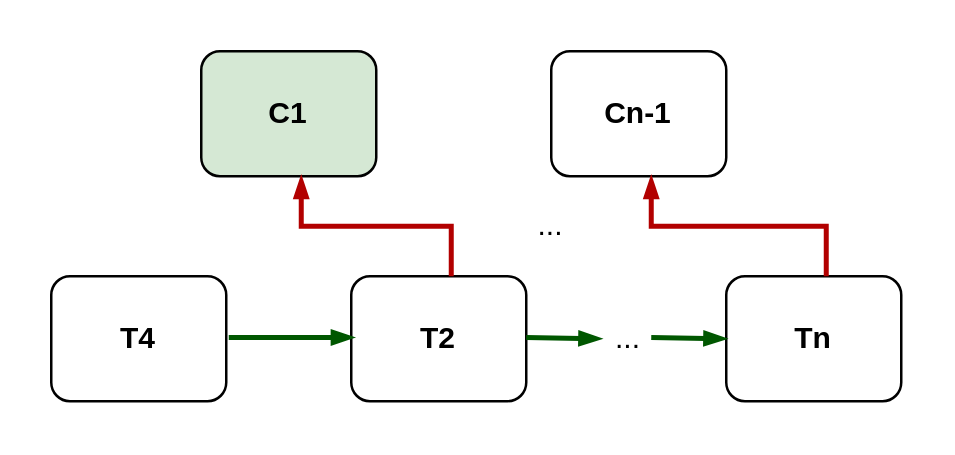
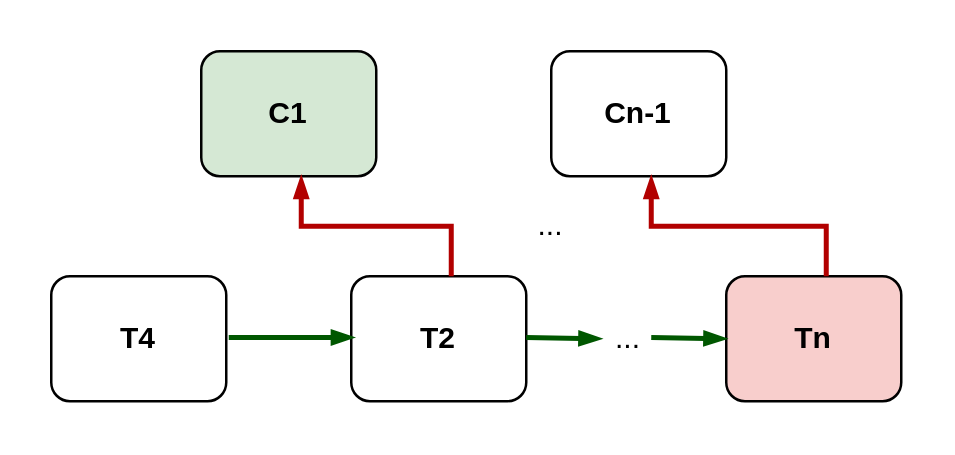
  <mxCell id="0" />
  <mxCell id="1" parent="0" />
  <mxCell id="2" value="&lt;b&gt;T4&lt;/b&gt;" style="rounded=1;whiteSpace=wrap;html=1;" vertex="1" parent="1"><mxGeometry x="20" y="110" width="70" height="50" as="geometry" /></mxCell>
  <mxCell id="3" value="&lt;b&gt;T2&lt;/b&gt;" style="rounded=1;whiteSpace=wrap;html=1;" vertex="1" parent="1"><mxGeometry x="140" y="110" width="70" height="50" as="geometry" /></mxCell>
- <mxCell id="4" value="&lt;b&gt;Tn&lt;/b&gt;" style="rounded=1;whiteSpace=wrap;html=1;" vertex="1" parent="1"><mxGeometry x="290" y="110" width="70" height="50" as="geometry" /></mxCell>
+ <mxCell id="4" value="&lt;b&gt;Tn&lt;/b&gt;" style="rounded=1;whiteSpace=wrap;html=1;fillColor=#f8cecc;" vertex="1" parent="1"><mxGeometry x="290" y="110" width="70" height="50" as="geometry" /></mxCell>
  <mxCell id="5" value="" style="endArrow=blockThin;html=1;fillColor=#008a00;strokeColor=#005700;strokeWidth=2;endSize=4;startSize=4;endFill=1;" edge="1" parent="1"><mxGeometry width="50" height="50" relative="1" as="geometry"><mxPoint x="91" y="134.5" as="sourcePoint" /><mxPoint x="141" y="134.5" as="targetPoint" /></mxGeometry></mxCell>
  <mxCell id="6" value="" style="endArrow=blockThin;html=1;strokeWidth=2;fillColor=#008a00;strokeColor=#005700;endSize=4;startSize=4;endFill=1;" edge="1" parent="1"><mxGeometry width="50" height="50" relative="1" as="geometry"><mxPoint x="210" y="134.5" as="sourcePoint" /><mxPoint x="240" y="135" as="targetPoint" /></mxGeometry></mxCell>
  <mxCell id="7" value="..." style="text;html=1;strokeColor=none;fillColor=none;align=center;verticalAlign=middle;whiteSpace=wrap;rounded=0;" vertex="1" parent="1"><mxGeometry x="241" y="125" width="20" height="20" as="geometry" /></mxCell>
  <mxCell id="8" value="" style="endArrow=blockThin;html=1;strokeWidth=2;fillColor=#008a00;strokeColor=#005700;endSize=4;startSize=4;endFill=1;" edge="1" parent="1"><mxGeometry width="50" height="50" relative="1" as="geometry"><mxPoint x="260" y="134.5" as="sourcePoint" /><mxPoint x="290" y="135" as="targetPoint" /></mxGeometry></mxCell>
  <mxCell id="9" value="&lt;b&gt;C1&lt;/b&gt;" style="rounded=1;whiteSpace=wrap;html=1;fillColor=#d5e8d4;" vertex="1" parent="1"><mxGeometry x="80" y="20" width="70" height="50" as="geometry" /></mxCell>
  <mxCell id="10" value="&lt;b&gt;Cn-1&lt;/b&gt;" style="rounded=1;whiteSpace=wrap;html=1;" vertex="1" parent="1"><mxGeometry x="220" y="20" width="70" height="50" as="geometry" /></mxCell>
  <mxCell id="11" value="" style="endArrow=blockThin;html=1;startSize=4;endSize=4;strokeWidth=2;fillColor=#e51400;strokeColor=#B20000;endFill=1;rounded=0;" edge="1" parent="1"><mxGeometry width="50" height="50" relative="1" as="geometry"><mxPoint x="180" y="110" as="sourcePoint" /><mxPoint x="120" y="70" as="targetPoint" /><Array as="points"><mxPoint x="180" y="90" /><mxPoint x="120" y="90" /></Array></mxGeometry></mxCell>
  <mxCell id="12" value="" style="endArrow=blockThin;html=1;startSize=4;endSize=4;strokeWidth=2;fillColor=#e51400;strokeColor=#B20000;endFill=1;rounded=0;" edge="1" parent="1"><mxGeometry width="50" height="50" relative="1" as="geometry"><mxPoint x="330" y="110" as="sourcePoint" /><mxPoint x="260" y="70" as="targetPoint" /><Array as="points"><mxPoint x="330" y="90" /><mxPoint x="260" y="90" /></Array></mxGeometry></mxCell>
  <mxCell id="13" value="..." style="text;html=1;strokeColor=none;fillColor=none;align=center;verticalAlign=middle;whiteSpace=wrap;rounded=0;" vertex="1" parent="1"><mxGeometry x="210" y="80" width="20" height="20" as="geometry" /></mxCell>
